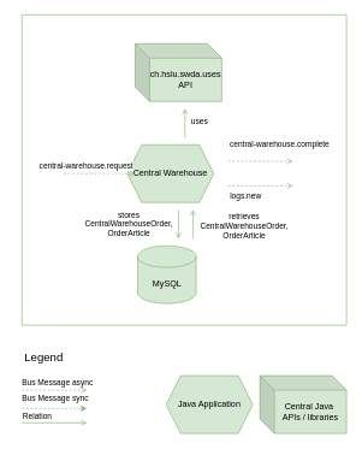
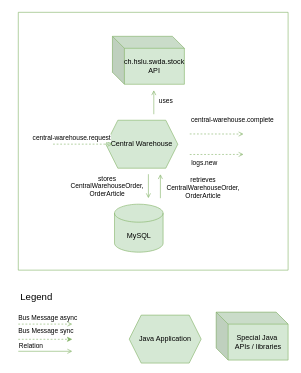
  <mxCell id="0" />
  <mxCell id="1" parent="0" />
  <mxCell id="2" value="" style="swimlane;startSize=0;fillColor=#d5e8d4;strokeColor=#82b366;" parent="1" vertex="1"><mxGeometry x="30" y="20" width="450" height="430" as="geometry" /></mxCell>
  <mxCell id="3" value="Central Warehouse" style="shape=hexagon;perimeter=hexagonPerimeter2;whiteSpace=wrap;html=1;fixedSize=1;fillColor=#d5e8d4;strokeColor=#82b366;" parent="2" vertex="1"><mxGeometry x="146" y="180" width="120" height="80" as="geometry" /></mxCell>
  <mxCell id="4" value="" style="rounded=0;orthogonalLoop=1;jettySize=auto;html=1;dashed=1;endArrow=open;endFill=0;fillColor=#d5e8d4;strokeColor=#82b366;entryX=0;entryY=0.5;entryDx=0;entryDy=0;" parent="2" edge="1"><mxGeometry relative="1" as="geometry"><mxPoint x="58" y="219.86" as="sourcePoint" /><mxPoint x="157" y="219.86" as="targetPoint" /></mxGeometry></mxCell>
  <mxCell id="5" value="central-warehouse.request" style="edgeLabel;html=1;align=center;verticalAlign=middle;resizable=0;points=[];" parent="4" connectable="0" vertex="1"><mxGeometry x="0.066" y="1" relative="1" as="geometry"><mxPoint x="-23" y="-9" as="offset" /></mxGeometry></mxCell>
  <mxCell id="6" value="" style="endArrow=open;html=1;rounded=0;exitX=1;exitY=0.75;exitDx=0;exitDy=0;dashed=1;endFill=0;fillColor=#d5e8d4;strokeColor=#82b366;" parent="2" edge="1"><mxGeometry width="50" height="50" relative="1" as="geometry"><mxPoint x="285.999" y="237.143" as="sourcePoint" /><mxPoint x="375.57" y="237" as="targetPoint" /></mxGeometry></mxCell>
  <mxCell id="7" value="logs.new" style="edgeLabel;html=1;align=center;verticalAlign=middle;resizable=0;points=[];" parent="6" connectable="0" vertex="1"><mxGeometry x="0.456" relative="1" as="geometry"><mxPoint x="-41" y="13" as="offset" /></mxGeometry></mxCell>
  <mxCell id="8" value="" style="rounded=0;orthogonalLoop=1;jettySize=auto;html=1;dashed=1;endArrow=open;endFill=0;fillColor=#d5e8d4;strokeColor=#82b366;exitX=1;exitY=0.25;exitDx=0;exitDy=0;" parent="2" edge="1"><mxGeometry relative="1" as="geometry"><mxPoint x="285.999" y="202.857" as="sourcePoint" /><mxPoint x="375.57" y="203" as="targetPoint" /></mxGeometry></mxCell>
  <mxCell id="9" value="central-warehouse.complete" style="edgeLabel;html=1;align=center;verticalAlign=middle;resizable=0;points=[];" parent="8" connectable="0" vertex="1"><mxGeometry x="0.066" y="1" relative="1" as="geometry"><mxPoint x="22" y="-22" as="offset" /></mxGeometry></mxCell>
  <mxCell id="10" value="MySQL" style="shape=cylinder3;whiteSpace=wrap;html=1;boundedLbl=1;backgroundOutline=1;size=15;fillColor=#d5e8d4;strokeColor=#82b366;" parent="2" vertex="1"><mxGeometry x="160.5" y="320" width="81" height="80" as="geometry" /></mxCell>
  <mxCell id="11" value="" style="endArrow=open;html=1;rounded=0;fillColor=#d5e8d4;strokeColor=#82b366;startArrow=none;startFill=0;endFill=0;" parent="2" edge="1"><mxGeometry width="50" height="50" relative="1" as="geometry"><mxPoint x="217" y="270" as="sourcePoint" /><mxPoint x="217" y="310" as="targetPoint" /></mxGeometry></mxCell>
  <mxCell id="12" value="stores&lt;br&gt;CentralWarehouseOrder,&lt;br&gt;OrderArticle" style="edgeLabel;html=1;align=center;verticalAlign=middle;resizable=0;points=[];" parent="11" vertex="1" connectable="0"><mxGeometry x="-0.053" y="-1" relative="1" as="geometry"><mxPoint x="-69" as="offset" /></mxGeometry></mxCell>
  <mxCell id="13" value="" style="endArrow=none;html=1;rounded=0;fillColor=#d5e8d4;strokeColor=#82b366;startArrow=open;startFill=0;endFill=0;" parent="2" edge="1"><mxGeometry width="50" height="50" relative="1" as="geometry"><mxPoint x="237" y="270" as="sourcePoint" /><mxPoint x="237" y="310" as="targetPoint" /></mxGeometry></mxCell>
  <mxCell id="14" value="retrieves&lt;br&gt;CentralWarehouseOrder,&lt;br&gt;OrderArticle" style="edgeLabel;html=1;align=center;verticalAlign=middle;resizable=0;points=[];" parent="13" vertex="1" connectable="0"><mxGeometry x="0.085" y="-2" relative="1" as="geometry"><mxPoint x="72" as="offset" /></mxGeometry></mxCell>
- <mxCell id="15" value="ch.hslu.swda.uses API" style="shape=cube;whiteSpace=wrap;html=1;boundedLbl=1;backgroundOutline=1;darkOpacity=0.05;darkOpacity2=0.1;fillColor=#d5e8d4;strokeColor=#82b366;" parent="2" vertex="1"><mxGeometry x="157" y="40" width="120" height="80" as="geometry" /></mxCell>
+ <mxCell id="15" value="ch.hslu.swda.stock API" style="shape=cube;whiteSpace=wrap;html=1;boundedLbl=1;backgroundOutline=1;darkOpacity=0.05;darkOpacity2=0.1;fillColor=#d5e8d4;strokeColor=#82b366;" parent="2" vertex="1"><mxGeometry x="157" y="40" width="120" height="80" as="geometry" /></mxCell>
  <mxCell id="16" value="" style="endArrow=open;html=1;rounded=0;fillColor=#d5e8d4;strokeColor=#82b366;endFill=0;" parent="2" edge="1"><mxGeometry width="50" height="50" relative="1" as="geometry"><mxPoint x="226" y="170" as="sourcePoint" /><mxPoint x="226" y="130" as="targetPoint" /></mxGeometry></mxCell>
  <mxCell id="17" value="uses" style="edgeLabel;html=1;align=center;verticalAlign=middle;resizable=0;points=[];" parent="16" vertex="1" connectable="0"><mxGeometry x="-0.25" relative="1" as="geometry"><mxPoint x="19" y="-8" as="offset" /></mxGeometry></mxCell>
- <mxCell id="18" value="Java Application" style="shape=hexagon;perimeter=hexagonPerimeter2;whiteSpace=wrap;html=1;fixedSize=1;fillColor=#d5e8d4;strokeColor=#82b366;" parent="1" vertex="1"><mxGeometry x="230" y="520" width="120" height="80" as="geometry" /></mxCell>
+ <mxCell id="18" value="Java Application" style="shape=hexagon;perimeter=hexagonPerimeter2;whiteSpace=wrap;html=1;fixedSize=1;fillColor=#d5e8d4;strokeColor=#82b366;" parent="1" vertex="1"><mxGeometry x="215" y="525" width="120" height="80" as="geometry" /></mxCell>
  <mxCell id="19" value="Legend" style="text;html=1;align=center;verticalAlign=middle;resizable=0;points=[];autosize=1;strokeColor=none;fillColor=none;fontSize=16;" parent="1" vertex="1"><mxGeometry x="20" y="479" width="80" height="30" as="geometry" /></mxCell>
- <mxCell id="20" value="Central Java&amp;nbsp; APIs / libraries" style="shape=cube;whiteSpace=wrap;html=1;boundedLbl=1;backgroundOutline=1;darkOpacity=0.05;darkOpacity2=0.1;fillColor=#d5e8d4;strokeColor=#82b366;" parent="1" vertex="1"><mxGeometry x="360" y="520" width="120" height="80" as="geometry" /></mxCell>
+ <mxCell id="20" value="Special Java&amp;nbsp; APIs / libraries" style="shape=cube;whiteSpace=wrap;html=1;boundedLbl=1;backgroundOutline=1;darkOpacity=0.05;darkOpacity2=0.1;fillColor=#d5e8d4;strokeColor=#82b366;" parent="1" vertex="1"><mxGeometry x="360" y="520" width="120" height="80" as="geometry" /></mxCell>
  <mxCell id="21" value="" style="rounded=0;orthogonalLoop=1;jettySize=auto;html=1;dashed=1;endArrow=open;endFill=0;fillColor=#d5e8d4;strokeColor=#82b366;exitX=1;exitY=0.25;exitDx=0;exitDy=0;" edge="1" parent="1"><mxGeometry relative="1" as="geometry"><mxPoint x="30" y="540" as="sourcePoint" /><mxPoint x="120" y="540" as="targetPoint" /></mxGeometry></mxCell>
  <mxCell id="22" value="Bus Message async" style="edgeLabel;html=1;align=center;verticalAlign=middle;resizable=0;points=[];" connectable="0" vertex="1" parent="21"><mxGeometry x="0.066" y="1" relative="1" as="geometry"><mxPoint y="-11" as="offset" /></mxGeometry></mxCell>
  <mxCell id="23" value="" style="endArrow=none;html=1;rounded=0;fillColor=#d5e8d4;strokeColor=#82b366;startArrow=open;startFill=0;endFill=0;" edge="1" parent="1"><mxGeometry width="50" height="50" relative="1" as="geometry"><mxPoint x="120" y="585.34" as="sourcePoint" /><mxPoint x="30" y="585.34" as="targetPoint" /></mxGeometry></mxCell>
  <mxCell id="24" value="Relation" style="edgeLabel;html=1;align=center;verticalAlign=middle;resizable=0;points=[];" vertex="1" connectable="0" parent="23"><mxGeometry x="0.085" y="-2" relative="1" as="geometry"><mxPoint x="-21" y="-8" as="offset" /></mxGeometry></mxCell>
  <mxCell id="25" value="" style="rounded=0;orthogonalLoop=1;jettySize=auto;html=1;dashed=1;endArrow=classic;endFill=1;fillColor=#d5e8d4;strokeColor=#82b366;exitX=1;exitY=0.25;exitDx=0;exitDy=0;" edge="1" parent="1"><mxGeometry relative="1" as="geometry"><mxPoint x="30" y="565.34" as="sourcePoint" /><mxPoint x="120" y="565.34" as="targetPoint" /></mxGeometry></mxCell>
  <mxCell id="26" value="Bus Message sync" style="edgeLabel;html=1;align=center;verticalAlign=middle;resizable=0;points=[];" connectable="0" vertex="1" parent="25"><mxGeometry x="0.066" y="1" relative="1" as="geometry"><mxPoint x="-3" y="-14" as="offset" /></mxGeometry></mxCell>
